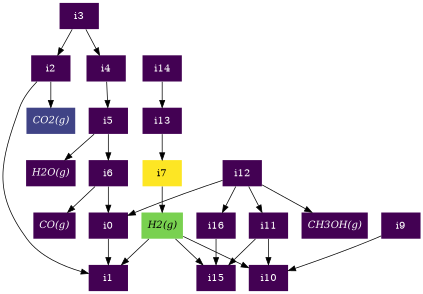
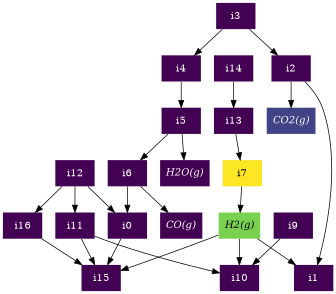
  strict digraph {
    nodesep=0.25
    rankdir=TB
    ranksep=0.5
    node [fillcolor="#430153" shape=plaintext style=filled]
    edge [penwidth=1.0 weight=2.]
    n1 [label=<         <TABLE BORDER="0" CELLBORDER="0" CELLSPACING="0" CELLPADDING="0">           <TR>             <TD><FONT COLOR="#ffffff">i0</FONT></TD>           </TR>         </TABLE>         >]
    n2 [label=<         <TABLE BORDER="0" CELLBORDER="0" CELLSPACING="0" CELLPADDING="0">           <TR>             <TD><FONT COLOR="#ffffff">i1</FONT></TD>           </TR>         </TABLE>         >]
    n3 [label=<         <TABLE BORDER="0" CELLBORDER="0" CELLSPACING="0" CELLPADDING="0">           <TR>             <TD><FONT COLOR="#ffffff">i2</FONT></TD>           </TR>         </TABLE>         >]
    n4 [fillcolor="#404386" label=<         <TABLE BORDER="0" CELLBORDER="0" CELLSPACING="0" CELLPADDING="0">           <TR>             <TD><FONT COLOR="#ffffff"><i>CO2(g)</i></FONT></TD>           </TR>         </TABLE>         >]
    n5 [label=<         <TABLE BORDER="0" CELLBORDER="0" CELLSPACING="0" CELLPADDING="0">           <TR>             <TD><FONT COLOR="#ffffff">i3</FONT></TD>           </TR>         </TABLE>         >]
    n6 [label=<         <TABLE BORDER="0" CELLBORDER="0" CELLSPACING="0" CELLPADDING="0">           <TR>             <TD><FONT COLOR="#ffffff">i4</FONT></TD>           </TR>         </TABLE>         >]
    n7 [label=<         <TABLE BORDER="0" CELLBORDER="0" CELLSPACING="0" CELLPADDING="0">           <TR>             <TD><FONT COLOR="#ffffff">i5</FONT></TD>           </TR>         </TABLE>         >]
    n8 [label=<         <TABLE BORDER="0" CELLBORDER="0" CELLSPACING="0" CELLPADDING="0">           <TR>             <TD><FONT COLOR="#ffffff">i6</FONT></TD>           </TR>         </TABLE>         >]
    n9 [label=<         <TABLE BORDER="0" CELLBORDER="0" CELLSPACING="0" CELLPADDING="0">           <TR>             <TD><FONT COLOR="#ffffff"><i>H2O(g)</i></FONT></TD>           </TR>         </TABLE>         >]
    n10 [label=<         <TABLE BORDER="0" CELLBORDER="0" CELLSPACING="0" CELLPADDING="0">           <TR>             <TD><FONT COLOR="#ffffff"><i>CO(g)</i></FONT></TD>           </TR>         </TABLE>         >]
    n11 [fillcolor="#fde624" label=<         <TABLE BORDER="0" CELLBORDER="0" CELLSPACING="0" CELLPADDING="0">           <TR>             <TD><FONT COLOR="#000000">i7</FONT></TD>           </TR>         </TABLE>         >]
    n12 [fillcolor="#79d150" label=<         <TABLE BORDER="0" CELLBORDER="0" CELLSPACING="0" CELLPADDING="0">           <TR>             <TD><FONT COLOR="#000000"><i>H2(g)</i></FONT></TD>           </TR>         </TABLE>         >]
    n13 [label=<         <TABLE BORDER="0" CELLBORDER="0" CELLSPACING="0" CELLPADDING="0">           <TR>             <TD><FONT COLOR="#ffffff">i10</FONT></TD>           </TR>         </TABLE>         >]
    n14 [label=<         <TABLE BORDER="0" CELLBORDER="0" CELLSPACING="0" CELLPADDING="0">           <TR>             <TD><FONT COLOR="#ffffff">i15</FONT></TD>           </TR>         </TABLE>         >]
    n15 [label=<         <TABLE BORDER="0" CELLBORDER="0" CELLSPACING="0" CELLPADDING="0">           <TR>             <TD><FONT COLOR="#ffffff">i9</FONT></TD>           </TR>         </TABLE>         >]
    n16 [label=<         <TABLE BORDER="0" CELLBORDER="0" CELLSPACING="0" CELLPADDING="0">           <TR>             <TD><FONT COLOR="#ffffff">i13</FONT></TD>           </TR>         </TABLE>         >]
    n17 [label=<         <TABLE BORDER="0" CELLBORDER="0" CELLSPACING="0" CELLPADDING="0">           <TR>             <TD><FONT COLOR="#ffffff">i11</FONT></TD>           </TR>         </TABLE>         >]
    n18 [label=<         <TABLE BORDER="0" CELLBORDER="0" CELLSPACING="0" CELLPADDING="0">           <TR>             <TD><FONT COLOR="#ffffff">i12</FONT></TD>           </TR>         </TABLE>         >]
    n19 [label=<         <TABLE BORDER="0" CELLBORDER="0" CELLSPACING="0" CELLPADDING="0">           <TR>             <TD><FONT COLOR="#ffffff">i16</FONT></TD>           </TR>         </TABLE>         >]
-   n20 [label=<         <TABLE BORDER="0" CELLBORDER="0" CELLSPACING="0" CELLPADDING="0">           <TR>             <TD><FONT COLOR="#ffffff"><i>CH3OH(g)</i></FONT></TD>           </TR>         </TABLE>         >]
    n21 [label=<         <TABLE BORDER="0" CELLBORDER="0" CELLSPACING="0" CELLPADDING="0">           <TR>             <TD><FONT COLOR="#ffffff">i14</FONT></TD>           </TR>         </TABLE>         >]
-   n1 -> n2
+   n1 -> n14
    n3 -> n2
    n3 -> n4
    n5 -> n3
    n5 -> n6
    n6 -> n7
    n7 -> n8
    n7 -> n9
    n8 -> n1
    n8 -> n10
    n11 -> n12
    n12 -> n2
    n12 -> n13
    n12 -> n14
    n15 -> n13
    n16 -> n11
    n17 -> n13
    n17 -> n14
    n18 -> n1
    n18 -> n17
    n18 -> n19
-   n18 -> n20
    n19 -> n14
    n21 -> n16
  }
